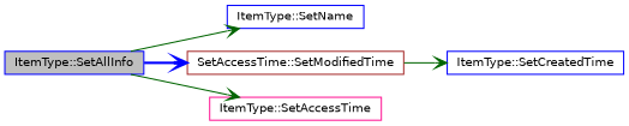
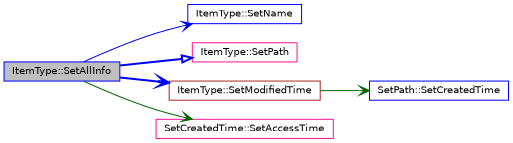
  digraph {
    rankdir=LR
    node [color=blue fillcolor=white fontname=Helvetica fontsize=10 shape=record style=filled]
    edge [arrowhead=vee color=darkgreen fontname=Helvetica fontsize=10 labelfontname=Helvetica labelfontsize=10 style=solid]
    n1 [fillcolor=grey75 fontcolor=black height=0.2 label="ItemType::SetAllInfo" width=0.4]
    n2 [height=0.2 label="ItemType::SetName" width=0.4]
-   n4 [color=brown height=0.2 label="SetAccessTime::SetModifiedTime" width=0.4]
-   n5 [color=deeppink height=0.2 label="ItemType::SetAccessTime" width=0.4]
-   n6 [height=0.2 label="ItemType::SetCreatedTime" width=0.4]
-   n1 -> n2
+   n3 [color=deeppink height=0.2 label="ItemType::SetPath" width=0.4]
+   n4 [color=brown height=0.2 label="ItemType::SetModifiedTime" width=0.4]
+   n5 [color=deeppink height=0.2 label="SetCreatedTime::SetAccessTime" width=0.4]
+   n6 [height=0.2 label="SetPath::SetCreatedTime" width=0.4]
+   n1 -> n2 [color=blue]
+   n1 -> n3 [arrowhead=onormal color=blue style=bold]
    n1 -> n4 [color=blue style=bold]
    n1 -> n5
    n4 -> n6
  }
